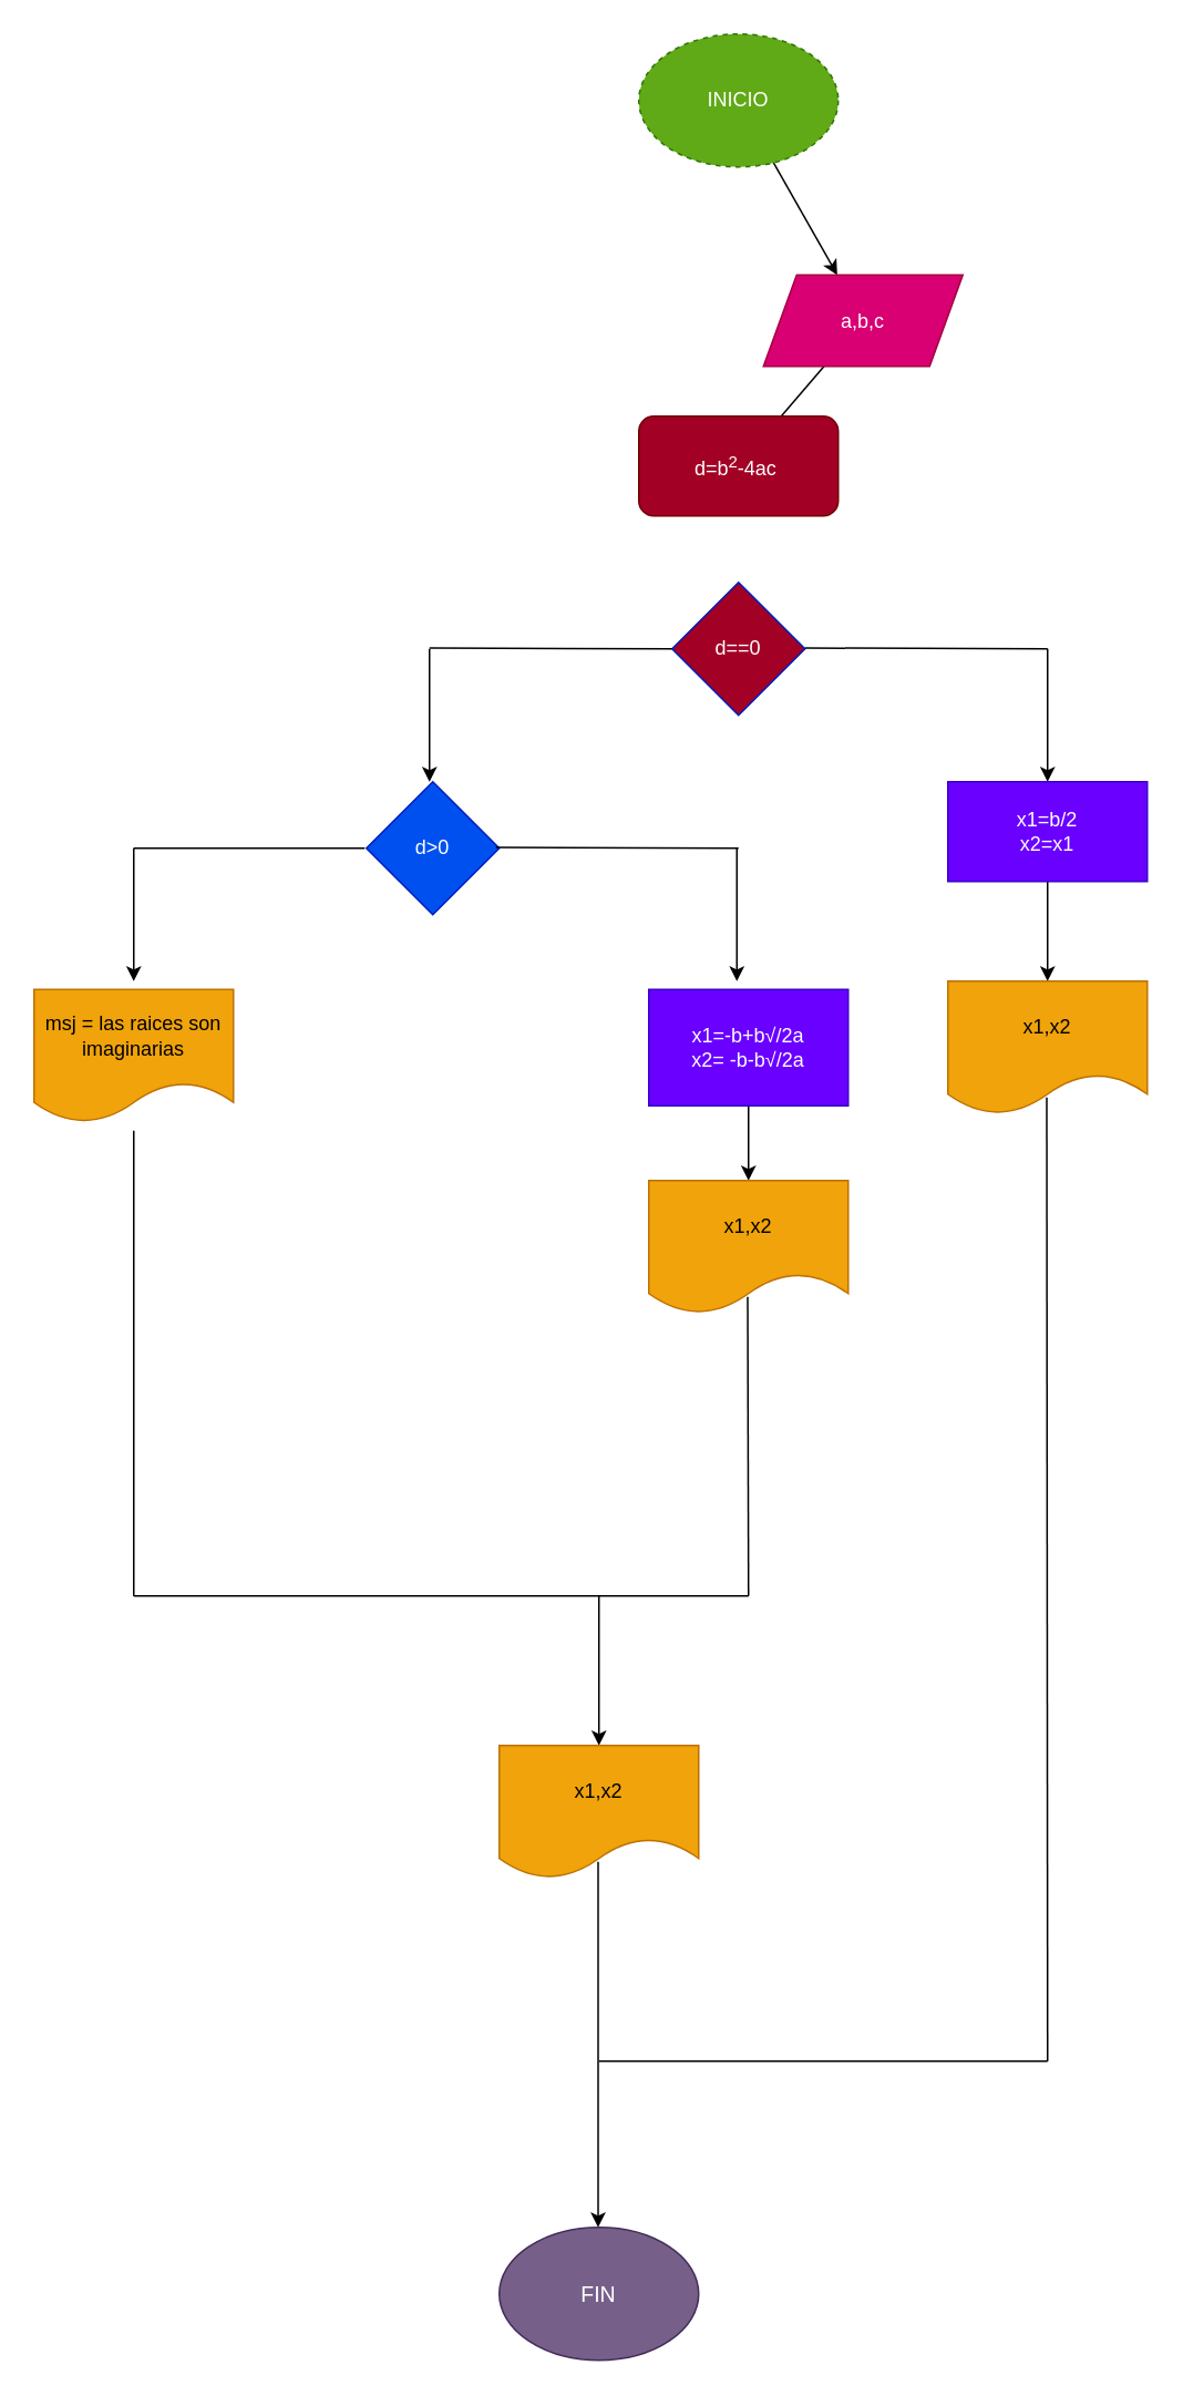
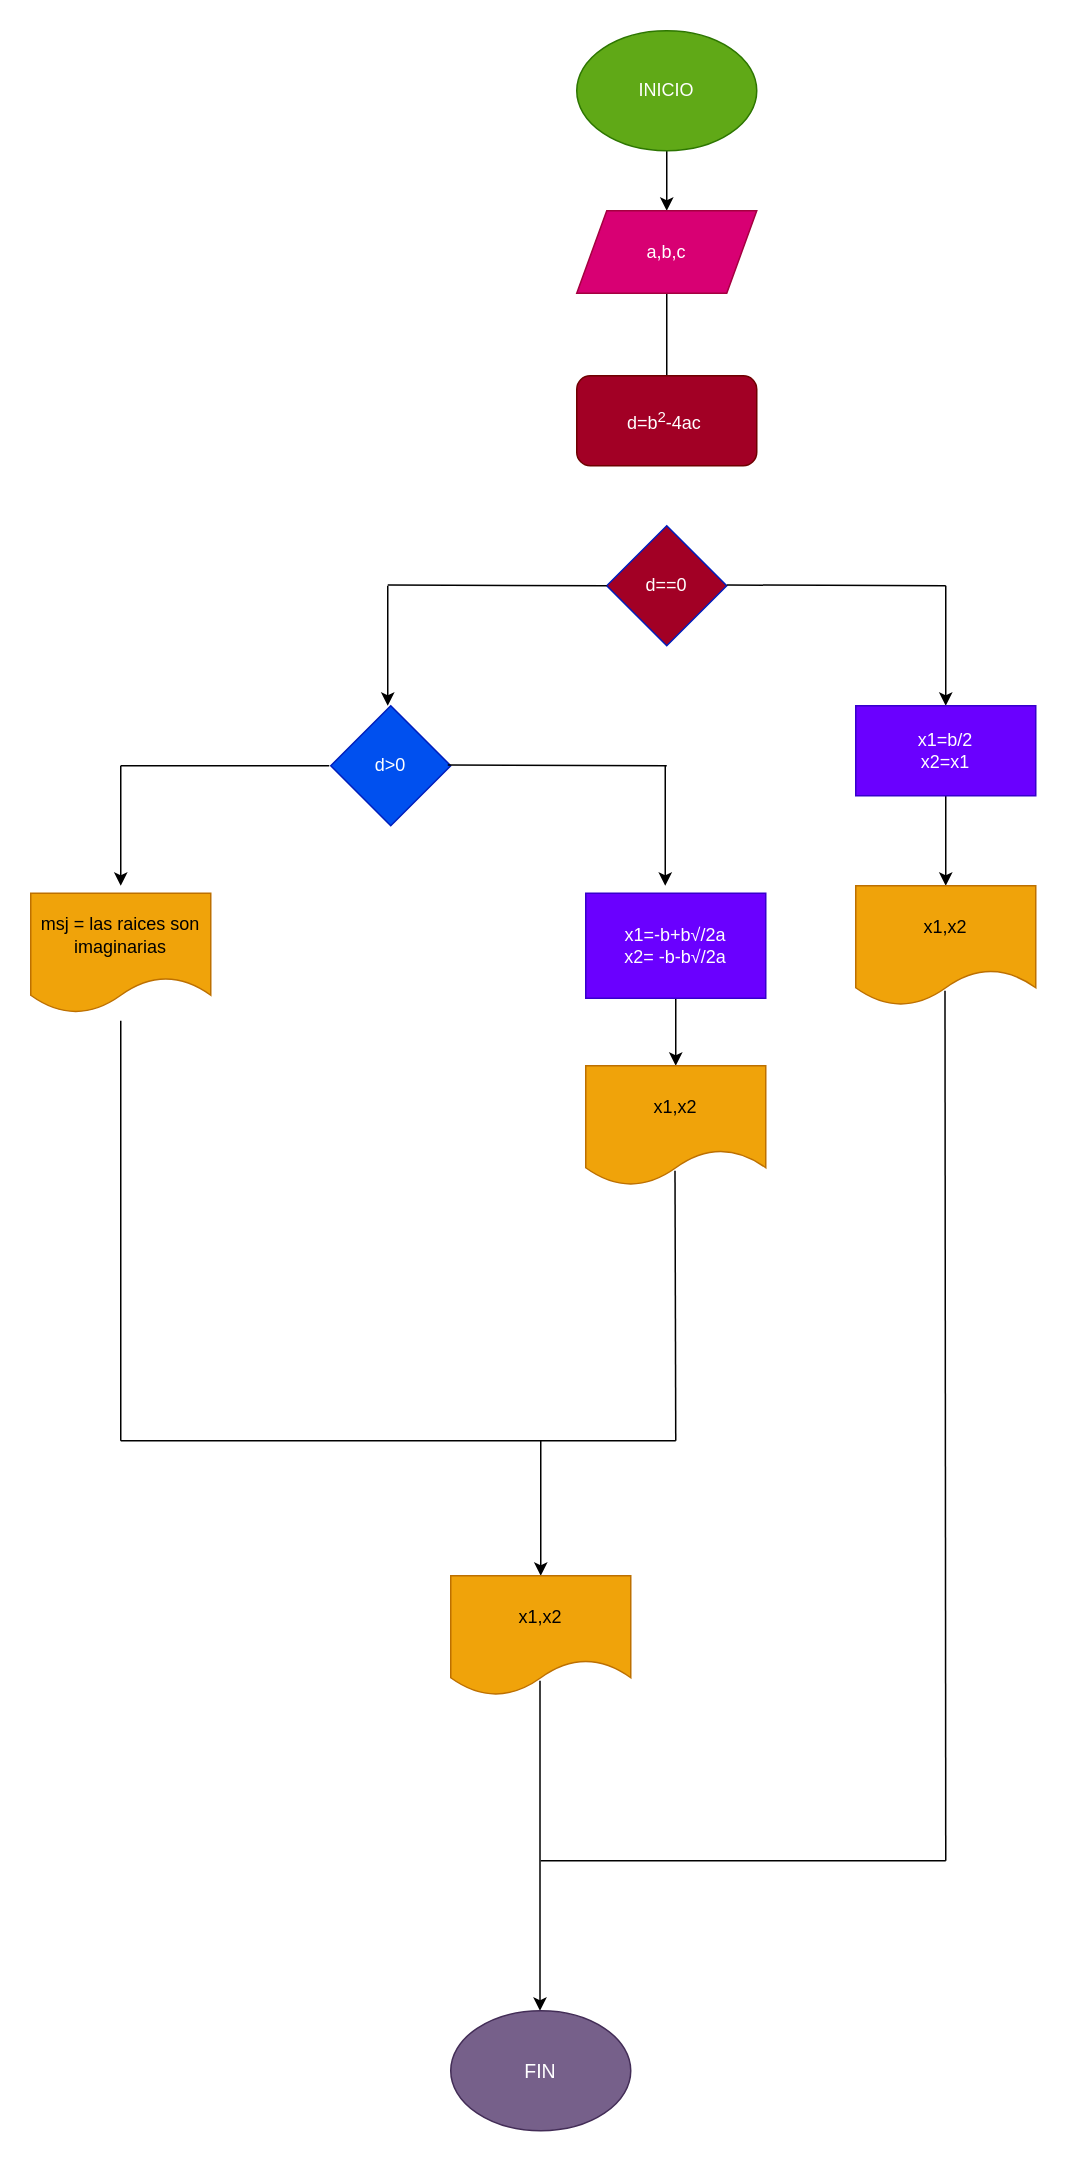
  <mxCell id="0" />
  <mxCell id="1" parent="0" />
  <mxCell id="2" value="" style="edgeStyle=none;html=1;" edge="1" parent="1" source="3" target="5"><mxGeometry relative="1" as="geometry" /></mxCell>
- <mxCell id="3" value="INICIO" style="ellipse;whiteSpace=wrap;html=1;fillColor=#60a917;fontColor=#ffffff;strokeColor=#2D7600;dashed=1;" vertex="1" parent="1"><mxGeometry x="384" y="20" width="120" height="80" as="geometry" /></mxCell>
+ <mxCell id="3" value="INICIO" style="ellipse;whiteSpace=wrap;html=1;fillColor=#60a917;fontColor=#ffffff;strokeColor=#2D7600;" vertex="1" parent="1"><mxGeometry x="384" y="20" width="120" height="80" as="geometry" /></mxCell>
  <mxCell id="4" value="" style="edgeStyle=none;html=1;endArrow=none;" edge="1" parent="1" source="5" target="6"><mxGeometry relative="1" as="geometry" /></mxCell>
- <mxCell id="5" value="a,b,c" style="shape=parallelogram;perimeter=parallelogramPerimeter;whiteSpace=wrap;html=1;fixedSize=1;fillColor=#d80073;fontColor=#ffffff;strokeColor=#A50040;" vertex="1" parent="1"><mxGeometry x="459" y="165" width="120" height="55" as="geometry" /></mxCell>
+ <mxCell id="5" value="a,b,c" style="shape=parallelogram;perimeter=parallelogramPerimeter;whiteSpace=wrap;html=1;fixedSize=1;fillColor=#d80073;fontColor=#ffffff;strokeColor=#A50040;" vertex="1" parent="1"><mxGeometry x="384" y="140" width="120" height="55" as="geometry" /></mxCell>
  <mxCell id="6" value="d=b&lt;sup&gt;2&lt;/sup&gt;-4ac&lt;sup&gt;&amp;nbsp;&lt;br&gt;&lt;/sup&gt;" style="whiteSpace=wrap;html=1;align=center;fillColor=#a20025;fontColor=#ffffff;strokeColor=#6F0000;rounded=1;" vertex="1" parent="1"><mxGeometry x="384" y="250" width="120" height="60" as="geometry" /></mxCell>
  <mxCell id="7" value="d==0" style="rhombus;whiteSpace=wrap;html=1;fillColor=#a20025;fontColor=#ffffff;strokeColor=#001DBC;" vertex="1" parent="1"><mxGeometry x="404" y="350" width="80" height="80" as="geometry" /></mxCell>
  <mxCell id="8" value="" style="endArrow=none;html=1;" edge="1" parent="1"><mxGeometry width="50" height="50" relative="1" as="geometry"><mxPoint x="484" y="389.5" as="sourcePoint" /><mxPoint x="630" y="390" as="targetPoint" /></mxGeometry></mxCell>
  <mxCell id="9" value="" style="endArrow=classic;html=1;" edge="1" parent="1"><mxGeometry width="50" height="50" relative="1" as="geometry"><mxPoint x="630" y="390" as="sourcePoint" /><mxPoint x="630" y="470" as="targetPoint" /></mxGeometry></mxCell>
  <mxCell id="10" value="" style="edgeStyle=none;html=1;" edge="1" parent="1" source="11" target="15"><mxGeometry relative="1" as="geometry" /></mxCell>
  <mxCell id="11" value="x1=b/2&lt;br&gt;x2=x1" style="rounded=0;whiteSpace=wrap;html=1;fillColor=#6a00ff;fontColor=#ffffff;strokeColor=#3700CC;" vertex="1" parent="1"><mxGeometry x="570" y="470" width="120" height="60" as="geometry" /></mxCell>
  <mxCell id="12" value="" style="endArrow=none;html=1;" edge="1" parent="1"><mxGeometry width="50" height="50" relative="1" as="geometry"><mxPoint x="258" y="389.5" as="sourcePoint" /><mxPoint x="404" y="390" as="targetPoint" /></mxGeometry></mxCell>
  <mxCell id="13" value="" style="endArrow=classic;html=1;" edge="1" parent="1"><mxGeometry width="50" height="50" relative="1" as="geometry"><mxPoint x="258" y="390" as="sourcePoint" /><mxPoint x="258" y="470" as="targetPoint" /></mxGeometry></mxCell>
  <mxCell id="14" value="d&amp;gt;0" style="rhombus;whiteSpace=wrap;html=1;fillColor=#0050ef;fontColor=#ffffff;strokeColor=#001DBC;" vertex="1" parent="1"><mxGeometry x="220" y="470" width="80" height="80" as="geometry" /></mxCell>
  <mxCell id="15" value="x1,x2" style="shape=document;whiteSpace=wrap;html=1;boundedLbl=1;fillColor=#f0a30a;fontColor=#000000;strokeColor=#BD7000;" vertex="1" parent="1"><mxGeometry x="570" y="590" width="120" height="80" as="geometry" /></mxCell>
  <mxCell id="16" value="" style="endArrow=none;html=1;" edge="1" parent="1"><mxGeometry width="50" height="50" relative="1" as="geometry"><mxPoint x="298" y="509.5" as="sourcePoint" /><mxPoint x="444" y="510" as="targetPoint" /></mxGeometry></mxCell>
  <mxCell id="17" value="" style="endArrow=classic;html=1;" edge="1" parent="1"><mxGeometry width="50" height="50" relative="1" as="geometry"><mxPoint x="443" y="510" as="sourcePoint" /><mxPoint x="443" y="590" as="targetPoint" /></mxGeometry></mxCell>
  <mxCell id="18" value="" style="edgeStyle=none;html=1;fontSize=17;" edge="1" parent="1" source="19" target="20"><mxGeometry relative="1" as="geometry" /></mxCell>
  <mxCell id="19" value="x1=-b+b√/2a&lt;br&gt;x2= -b-b√/2a" style="rounded=0;whiteSpace=wrap;html=1;fillColor=#6a00ff;fontColor=#ffffff;strokeColor=#3700CC;" vertex="1" parent="1"><mxGeometry x="390" y="595" width="120" height="70" as="geometry" /></mxCell>
  <mxCell id="20" value="x1,x2" style="shape=document;whiteSpace=wrap;html=1;boundedLbl=1;fillColor=#f0a30a;fontColor=#000000;strokeColor=#BD7000;" vertex="1" parent="1"><mxGeometry x="390" y="710" width="120" height="80" as="geometry" /></mxCell>
  <mxCell id="21" value="" style="endArrow=none;html=1;" edge="1" parent="1"><mxGeometry width="50" height="50" relative="1" as="geometry"><mxPoint x="80" y="510" as="sourcePoint" /><mxPoint x="219" y="510" as="targetPoint" /></mxGeometry></mxCell>
  <mxCell id="22" value="" style="endArrow=classic;html=1;" edge="1" parent="1"><mxGeometry width="50" height="50" relative="1" as="geometry"><mxPoint x="80" y="510" as="sourcePoint" /><mxPoint x="80" y="590" as="targetPoint" /></mxGeometry></mxCell>
  <mxCell id="23" value="" style="endArrow=none;html=1;fontSize=13;" edge="1" parent="1"><mxGeometry width="50" height="50" relative="1" as="geometry"><mxPoint x="80" y="960" as="sourcePoint" /><mxPoint x="80" y="680" as="targetPoint" /></mxGeometry></mxCell>
  <mxCell id="24" value="" style="endArrow=none;html=1;fontSize=13;" edge="1" parent="1"><mxGeometry width="50" height="50" relative="1" as="geometry"><mxPoint x="450" y="960" as="sourcePoint" /><mxPoint x="449.5" y="780" as="targetPoint" /></mxGeometry></mxCell>
  <mxCell id="25" value="" style="endArrow=none;html=1;fontSize=13;" edge="1" parent="1"><mxGeometry width="50" height="50" relative="1" as="geometry"><mxPoint x="630" y="1240" as="sourcePoint" /><mxPoint x="629.5" y="660" as="targetPoint" /></mxGeometry></mxCell>
  <mxCell id="26" value="" style="endArrow=none;html=1;fontSize=13;" edge="1" parent="1"><mxGeometry width="50" height="50" relative="1" as="geometry"><mxPoint x="80" y="960" as="sourcePoint" /><mxPoint x="450" y="960" as="targetPoint" /></mxGeometry></mxCell>
  <mxCell id="27" value="" style="endArrow=classic;html=1;fontSize=13;" edge="1" parent="1"><mxGeometry width="50" height="50" relative="1" as="geometry"><mxPoint x="360" y="960" as="sourcePoint" /><mxPoint x="360" y="1050" as="targetPoint" /></mxGeometry></mxCell>
  <mxCell id="28" value="x1,x2" style="shape=document;whiteSpace=wrap;html=1;boundedLbl=1;fillColor=#f0a30a;fontColor=#000000;strokeColor=#BD7000;" vertex="1" parent="1"><mxGeometry x="300" y="1050" width="120" height="80" as="geometry" /></mxCell>
  <mxCell id="29" value="" style="endArrow=classic;html=1;fontSize=13;" edge="1" parent="1"><mxGeometry width="50" height="50" relative="1" as="geometry"><mxPoint x="359.5" y="1120" as="sourcePoint" /><mxPoint x="359.5" y="1340" as="targetPoint" /></mxGeometry></mxCell>
  <mxCell id="30" value="FIN" style="ellipse;whiteSpace=wrap;html=1;fontSize=13;fillColor=#76608a;fontColor=#ffffff;strokeColor=#432D57;" vertex="1" parent="1"><mxGeometry x="300" y="1340" width="120" height="80" as="geometry" /></mxCell>
  <mxCell id="31" value="" style="endArrow=none;html=1;fontSize=13;" edge="1" parent="1"><mxGeometry width="50" height="50" relative="1" as="geometry"><mxPoint x="360" y="1240" as="sourcePoint" /><mxPoint x="630" y="1240" as="targetPoint" /></mxGeometry></mxCell>
  <mxCell id="32" value="msj = las raices son imaginarias" style="shape=document;whiteSpace=wrap;html=1;boundedLbl=1;fillColor=#f0a30a;fontColor=#000000;strokeColor=#BD7000;" vertex="1" parent="1"><mxGeometry x="20" y="595" width="120" height="80" as="geometry" /></mxCell>
